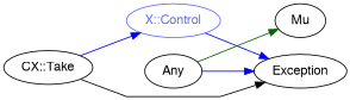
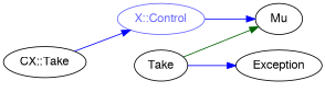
  digraph {
    bgcolor="#FFFFFF"
    rankdir=LR
    splines=polyline
    node [color="#000000" fontcolor="#000000" fontname=FreeSans]
    edge [color=blue]
    "CX::Take"
    Exception
    "X::Control" [color="#6666FF" fontcolor="#6666FF"]
-   Any
+   Any [label=Take]
    Mu
-   "CX::Take" -> Exception [color=black]
    "CX::Take" -> "X::Control"
-   "X::Control" -> Exception
+   "X::Control" -> Mu
    Any -> Exception
    Any -> Mu [color=darkgreen]
  }
